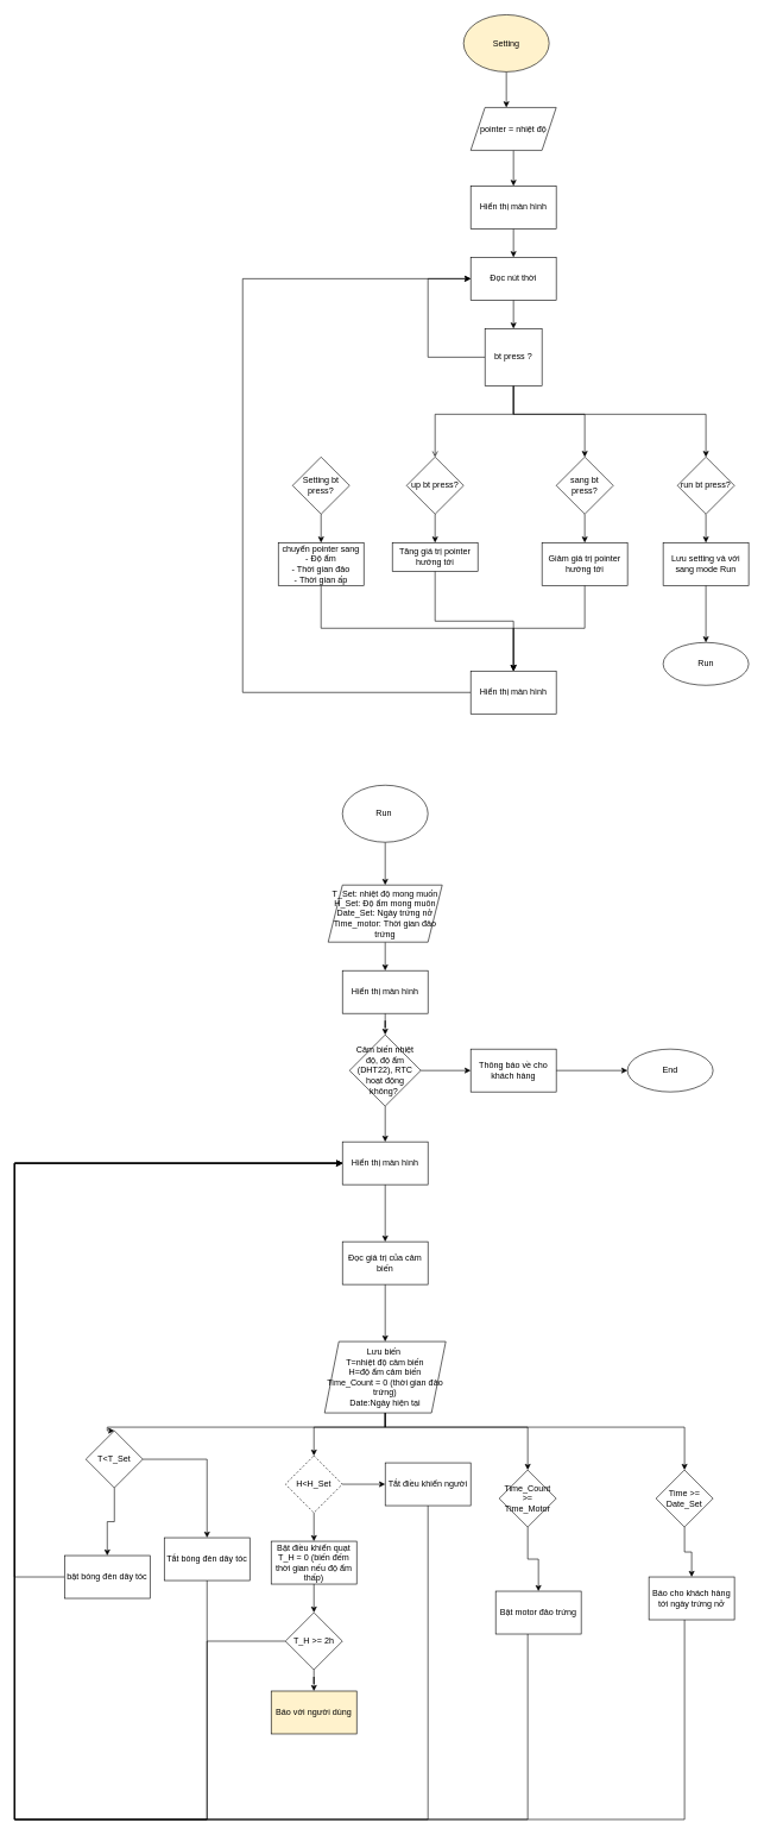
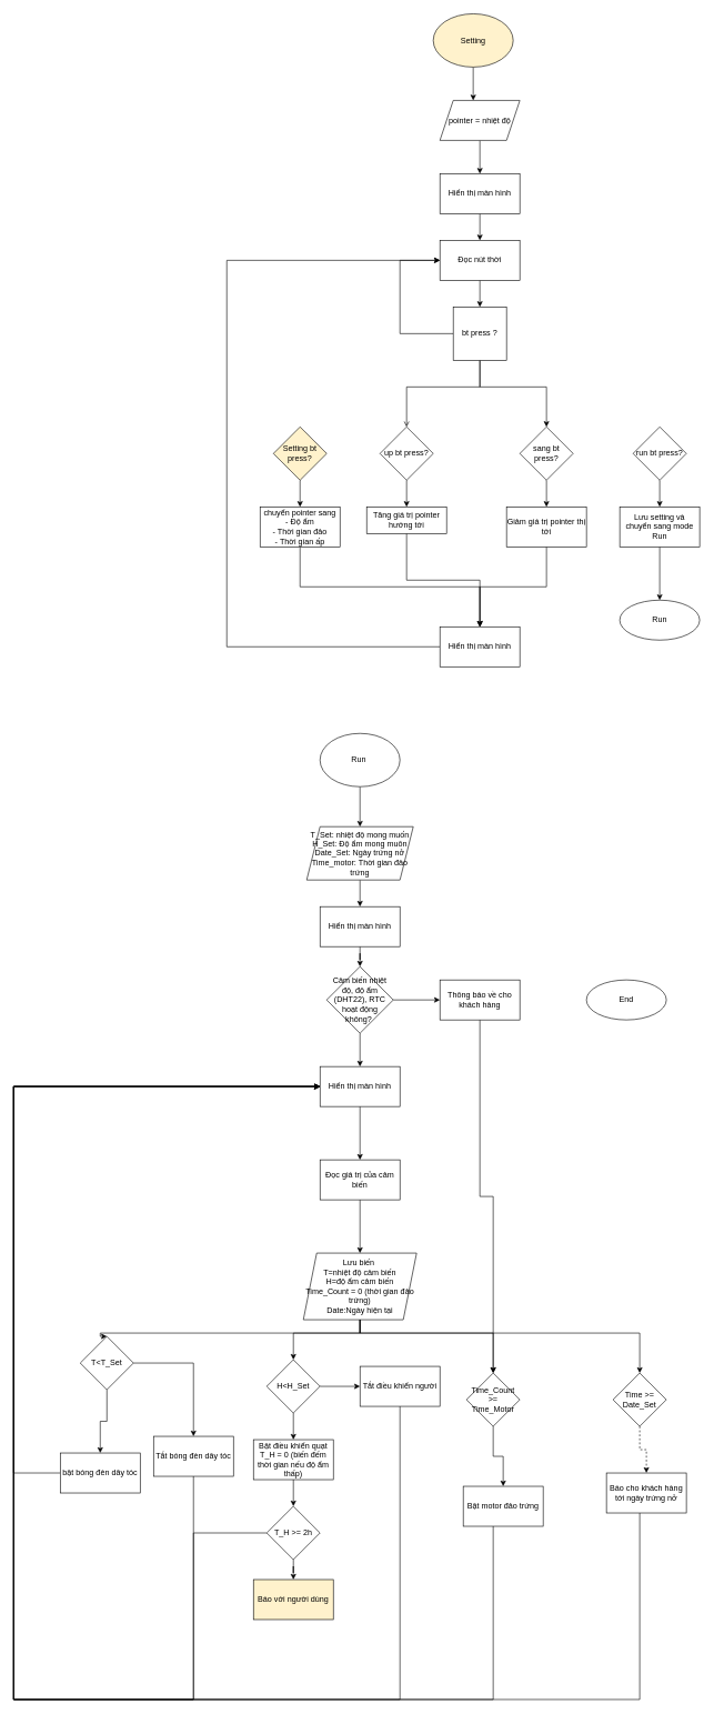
  <mxCell id="0" />
  <mxCell id="1" parent="0" />
  <mxCell id="2" value="" style="edgeStyle=orthogonalEdgeStyle;rounded=0;orthogonalLoop=1;jettySize=auto;html=1;fontSize=12;" edge="1" parent="1" source="3" target="25"><mxGeometry relative="1" as="geometry"><Array as="points"><mxPoint x="710" y="140" /><mxPoint x="710" y="140" /></Array></mxGeometry></mxCell>
  <mxCell id="3" value="Setting" style="ellipse;whiteSpace=wrap;html=1;fontSize=12;fillColor=#fff2cc;" vertex="1" parent="1"><mxGeometry x="650" y="20" width="120" height="80" as="geometry" /></mxCell>
  <mxCell id="4" value="" style="edgeStyle=orthogonalEdgeStyle;rounded=0;orthogonalLoop=1;jettySize=auto;html=1;fontSize=12;" edge="1" parent="1" source="5" target="12"><mxGeometry relative="1" as="geometry" /></mxCell>
  <mxCell id="5" value="Hiển thị màn hình" style="rounded=0;whiteSpace=wrap;html=1;fontSize=12;" vertex="1" parent="1"><mxGeometry x="660" y="260" width="120" height="60" as="geometry" /></mxCell>
  <mxCell id="6" style="edgeStyle=orthogonalEdgeStyle;rounded=0;orthogonalLoop=1;jettySize=auto;html=1;fontSize=12;entryX=0;entryY=0.5;entryDx=0;entryDy=0;" edge="1" parent="1" source="10" target="12"><mxGeometry relative="1" as="geometry"><Array as="points"><mxPoint x="600" y="500" /><mxPoint x="600" y="390" /></Array></mxGeometry></mxCell>
  <mxCell id="7" style="edgeStyle=orthogonalEdgeStyle;rounded=0;orthogonalLoop=1;jettySize=auto;html=1;entryX=0.5;entryY=0;entryDx=0;entryDy=0;fontSize=12;endArrow=open;" edge="1" parent="1" source="10" target="16"><mxGeometry relative="1" as="geometry"><Array as="points"><mxPoint x="720" y="580" /><mxPoint x="610" y="580" /></Array></mxGeometry></mxCell>
  <mxCell id="8" style="edgeStyle=orthogonalEdgeStyle;rounded=0;orthogonalLoop=1;jettySize=auto;html=1;entryX=0.5;entryY=0;entryDx=0;entryDy=0;fontSize=12;" edge="1" parent="1" source="10" target="18"><mxGeometry relative="1" as="geometry"><Array as="points"><mxPoint x="720" y="580" /><mxPoint x="820" y="580" /></Array></mxGeometry></mxCell>
- <mxCell id="9" style="edgeStyle=orthogonalEdgeStyle;rounded=0;orthogonalLoop=1;jettySize=auto;html=1;entryX=0.5;entryY=0;entryDx=0;entryDy=0;fontSize=12;" edge="1" parent="1" source="10" target="20"><mxGeometry relative="1" as="geometry"><Array as="points"><mxPoint x="720" y="580" /><mxPoint x="990" y="580" /></Array></mxGeometry></mxCell>
  <mxCell id="10" value="bt press ?" style="whiteSpace=wrap;html=1;fontSize=12;rounded=0;" vertex="1" parent="1"><mxGeometry x="680" y="460" width="80" height="80" as="geometry" /></mxCell>
  <mxCell id="11" value="" style="edgeStyle=orthogonalEdgeStyle;rounded=0;orthogonalLoop=1;jettySize=auto;html=1;fontSize=12;" edge="1" parent="1" source="12" target="10"><mxGeometry relative="1" as="geometry" /></mxCell>
  <mxCell id="12" value="Đọc nút thời" style="rounded=0;whiteSpace=wrap;html=1;fontSize=12;" vertex="1" parent="1"><mxGeometry x="660" y="360" width="120" height="60" as="geometry" /></mxCell>
  <mxCell id="13" value="" style="edgeStyle=orthogonalEdgeStyle;rounded=0;orthogonalLoop=1;jettySize=auto;html=1;fontSize=12;" edge="1" parent="1" source="14" target="23"><mxGeometry relative="1" as="geometry" /></mxCell>
- <mxCell id="14" value="Setting bt press?" style="rhombus;whiteSpace=wrap;html=1;fontSize=12;" vertex="1" parent="1"><mxGeometry x="410" y="640" width="80" height="80" as="geometry" /></mxCell>
+ <mxCell id="14" value="Setting bt press?" style="rhombus;whiteSpace=wrap;html=1;fontSize=12;fillColor=#fff2cc;" vertex="1" parent="1"><mxGeometry x="410" y="640" width="80" height="80" as="geometry" /></mxCell>
  <mxCell id="15" value="" style="edgeStyle=orthogonalEdgeStyle;rounded=0;orthogonalLoop=1;jettySize=auto;html=1;fontSize=12;" edge="1" parent="1" source="16" target="28"><mxGeometry relative="1" as="geometry" /></mxCell>
  <mxCell id="16" value="up bt press?" style="rhombus;whiteSpace=wrap;html=1;fontSize=12;" vertex="1" parent="1"><mxGeometry x="570" y="640" width="80" height="80" as="geometry" /></mxCell>
  <mxCell id="17" value="" style="edgeStyle=orthogonalEdgeStyle;rounded=0;orthogonalLoop=1;jettySize=auto;html=1;fontSize=12;" edge="1" parent="1" source="18" target="30"><mxGeometry relative="1" as="geometry" /></mxCell>
  <mxCell id="18" value="sang bt press?" style="rhombus;whiteSpace=wrap;html=1;fontSize=12;" vertex="1" parent="1"><mxGeometry x="780" y="640" width="80" height="80" as="geometry" /></mxCell>
  <mxCell id="19" value="" style="edgeStyle=orthogonalEdgeStyle;rounded=0;orthogonalLoop=1;jettySize=auto;html=1;fontSize=12;" edge="1" parent="1" source="20" target="32"><mxGeometry relative="1" as="geometry" /></mxCell>
  <mxCell id="20" value="run bt press?" style="rhombus;whiteSpace=wrap;html=1;fontSize=12;" vertex="1" parent="1"><mxGeometry x="950" y="640" width="80" height="80" as="geometry" /></mxCell>
  <mxCell id="21" style="edgeStyle=orthogonalEdgeStyle;rounded=0;orthogonalLoop=1;jettySize=auto;html=1;entryX=0;entryY=0.5;entryDx=0;entryDy=0;fontSize=12;exitX=0;exitY=0.5;exitDx=0;exitDy=0;" edge="1" parent="1" source="26" target="12"><mxGeometry relative="1" as="geometry"><Array as="points"><mxPoint x="340" y="970" /><mxPoint x="340" y="390" /></Array></mxGeometry></mxCell>
  <mxCell id="22" style="edgeStyle=orthogonalEdgeStyle;rounded=0;orthogonalLoop=1;jettySize=auto;html=1;entryX=0.5;entryY=0;entryDx=0;entryDy=0;fontSize=12;" edge="1" parent="1" source="23" target="26"><mxGeometry relative="1" as="geometry"><Array as="points"><mxPoint x="450" y="880" /><mxPoint x="720" y="880" /></Array></mxGeometry></mxCell>
  <mxCell id="23" value="chuyển pointer sang&lt;br&gt;- Độ ẩm&lt;br&gt;- Thời gian đảo&lt;br&gt;- Thời gian ấp" style="rounded=0;whiteSpace=wrap;html=1;fontSize=12;" vertex="1" parent="1"><mxGeometry x="390" y="760" width="120" height="60" as="geometry" /></mxCell>
  <mxCell id="24" value="" style="edgeStyle=orthogonalEdgeStyle;rounded=0;orthogonalLoop=1;jettySize=auto;html=1;fontSize=12;" edge="1" parent="1" source="25" target="5"><mxGeometry relative="1" as="geometry" /></mxCell>
  <mxCell id="25" value="pointer = nhiệt độ" style="shape=parallelogram;perimeter=parallelogramPerimeter;whiteSpace=wrap;html=1;fixedSize=1;fontSize=12;" vertex="1" parent="1"><mxGeometry x="660" y="150" width="120" height="60" as="geometry" /></mxCell>
  <mxCell id="26" value="Hiển thị màn hình" style="rounded=0;whiteSpace=wrap;html=1;fontSize=12;" vertex="1" parent="1"><mxGeometry x="660" y="940" width="120" height="60" as="geometry" /></mxCell>
  <mxCell id="27" style="edgeStyle=orthogonalEdgeStyle;rounded=0;orthogonalLoop=1;jettySize=auto;html=1;fontSize=12;" edge="1" parent="1" source="28" target="26"><mxGeometry relative="1" as="geometry" /></mxCell>
  <mxCell id="28" value="Tăng giá trị pointer hướng tới" style="rounded=0;whiteSpace=wrap;html=1;fontSize=12;" vertex="1" parent="1"><mxGeometry x="550" y="760" width="120" height="40" as="geometry" /></mxCell>
  <mxCell id="29" style="edgeStyle=orthogonalEdgeStyle;rounded=0;orthogonalLoop=1;jettySize=auto;html=1;fontSize=12;" edge="1" parent="1" source="30" target="26"><mxGeometry relative="1" as="geometry" /></mxCell>
- <mxCell id="30" value="Giảm giá trị pointer hướng tới" style="rounded=0;whiteSpace=wrap;html=1;fontSize=12;" vertex="1" parent="1"><mxGeometry x="760" y="760" width="120" height="60" as="geometry" /></mxCell>
+ <mxCell id="30" value="Giảm giá trị pointer thị tới" style="rounded=0;whiteSpace=wrap;html=1;fontSize=12;" vertex="1" parent="1"><mxGeometry x="760" y="760" width="120" height="60" as="geometry" /></mxCell>
  <mxCell id="31" value="" style="edgeStyle=orthogonalEdgeStyle;rounded=0;orthogonalLoop=1;jettySize=auto;html=1;fontSize=12;" edge="1" parent="1" source="32" target="33"><mxGeometry relative="1" as="geometry" /></mxCell>
- <mxCell id="32" value="Lưu setting và với sang mode Run" style="rounded=0;whiteSpace=wrap;html=1;fontSize=12;" vertex="1" parent="1"><mxGeometry x="930" y="760" width="120" height="60" as="geometry" /></mxCell>
+ <mxCell id="32" value="Lưu setting và chuyển sang mode Run" style="rounded=0;whiteSpace=wrap;html=1;fontSize=12;" vertex="1" parent="1"><mxGeometry x="930" y="760" width="120" height="60" as="geometry" /></mxCell>
  <mxCell id="33" value="Run" style="ellipse;whiteSpace=wrap;html=1;rounded=0;" vertex="1" parent="1"><mxGeometry x="930" y="900" width="120" height="60" as="geometry" /></mxCell>
  <mxCell id="34" value="" style="edgeStyle=orthogonalEdgeStyle;rounded=0;orthogonalLoop=1;jettySize=auto;html=1;fontSize=12;" edge="1" parent="1" source="35" target="52"><mxGeometry relative="1" as="geometry" /></mxCell>
  <mxCell id="35" value="Run&amp;nbsp;" style="ellipse;whiteSpace=wrap;html=1;fontSize=12;" vertex="1" parent="1"><mxGeometry x="480" y="1100" width="120" height="80" as="geometry" /></mxCell>
  <mxCell id="36" value="" style="edgeStyle=orthogonalEdgeStyle;rounded=0;orthogonalLoop=1;jettySize=auto;html=1;fontSize=12;" edge="1" parent="1" source="37" target="40"><mxGeometry relative="1" as="geometry" /></mxCell>
  <mxCell id="37" value="Hiển thị màn hình" style="whiteSpace=wrap;html=1;" vertex="1" parent="1"><mxGeometry x="480" y="1360" width="120" height="60" as="geometry" /></mxCell>
  <mxCell id="38" value="" style="edgeStyle=orthogonalEdgeStyle;rounded=0;orthogonalLoop=1;jettySize=auto;html=1;fontSize=12;" edge="1" parent="1" source="40" target="54"><mxGeometry relative="1" as="geometry" /></mxCell>
  <mxCell id="39" value="" style="edgeStyle=orthogonalEdgeStyle;rounded=0;orthogonalLoop=1;jettySize=auto;html=1;fontSize=12;" edge="1" parent="1" source="40" target="71"><mxGeometry relative="1" as="geometry" /></mxCell>
  <mxCell id="40" value="Cảm biến nhiệt độ, độ ẩm (DHT22), RTC hoạt động không?&amp;nbsp;" style="rhombus;whiteSpace=wrap;html=1;fontSize=12;" vertex="1" parent="1"><mxGeometry x="490" y="1450" width="100" height="100" as="geometry" /></mxCell>
  <mxCell id="41" style="edgeStyle=orthogonalEdgeStyle;rounded=0;orthogonalLoop=1;jettySize=auto;html=1;entryX=0.5;entryY=0;entryDx=0;entryDy=0;fontSize=12;" edge="1" parent="1" source="45" target="48"><mxGeometry relative="1" as="geometry"><Array as="points"><mxPoint x="540" y="2000" /><mxPoint x="150" y="2000" /></Array></mxGeometry></mxCell>
  <mxCell id="42" style="edgeStyle=orthogonalEdgeStyle;rounded=0;orthogonalLoop=1;jettySize=auto;html=1;entryX=0.5;entryY=0;entryDx=0;entryDy=0;fontSize=12;" edge="1" parent="1" source="45" target="50"><mxGeometry relative="1" as="geometry"><Array as="points"><mxPoint x="540" y="2000" /><mxPoint x="740" y="2000" /></Array></mxGeometry></mxCell>
  <mxCell id="43" style="edgeStyle=orthogonalEdgeStyle;rounded=0;orthogonalLoop=1;jettySize=auto;html=1;fontSize=12;" edge="1" parent="1" source="45" target="57"><mxGeometry relative="1" as="geometry"><Array as="points"><mxPoint x="540" y="2000" /><mxPoint x="960" y="2000" /></Array></mxGeometry></mxCell>
  <mxCell id="44" style="edgeStyle=orthogonalEdgeStyle;rounded=0;orthogonalLoop=1;jettySize=auto;html=1;entryX=0.5;entryY=0;entryDx=0;entryDy=0;fontSize=12;" edge="1" parent="1" source="45" target="64"><mxGeometry relative="1" as="geometry"><Array as="points"><mxPoint x="540" y="2000" /><mxPoint x="440" y="2000" /></Array></mxGeometry></mxCell>
  <mxCell id="45" value="Lưu biến&amp;nbsp;&lt;br&gt;T=nhiệt độ cảm biến&lt;br&gt;H=độ ẩm cảm biến&lt;br&gt;Time_Count = 0 (thời gian đảo trứng)&lt;br&gt;Date:Ngày hiện tại" style="shape=parallelogram;perimeter=parallelogramPerimeter;whiteSpace=wrap;html=1;fixedSize=1;fontSize=12;" vertex="1" parent="1"><mxGeometry x="455" y="1880" width="170" height="100" as="geometry" /></mxCell>
  <mxCell id="46" value="" style="edgeStyle=orthogonalEdgeStyle;rounded=0;orthogonalLoop=1;jettySize=auto;html=1;fontSize=12;" edge="1" parent="1" source="48" target="59"><mxGeometry relative="1" as="geometry" /></mxCell>
  <mxCell id="47" value="" style="edgeStyle=orthogonalEdgeStyle;rounded=0;orthogonalLoop=1;jettySize=auto;html=1;fontSize=12;" edge="1" parent="1" source="48" target="61"><mxGeometry relative="1" as="geometry" /></mxCell>
  <mxCell id="48" value="T&amp;lt;T_Set" style="rhombus;whiteSpace=wrap;html=1;fontSize=12;" vertex="1" parent="1"><mxGeometry x="120" y="2005" width="80" height="80" as="geometry" /></mxCell>
  <mxCell id="49" value="" style="edgeStyle=orthogonalEdgeStyle;rounded=0;orthogonalLoop=1;jettySize=auto;html=1;fontSize=12;" edge="1" parent="1" source="50" target="67"><mxGeometry relative="1" as="geometry" /></mxCell>
  <mxCell id="50" value="Time_Count &amp;gt;= Time_Motor" style="rhombus;whiteSpace=wrap;html=1;fontSize=12;" vertex="1" parent="1"><mxGeometry x="700" y="2060" width="80" height="80" as="geometry" /></mxCell>
  <mxCell id="51" value="" style="edgeStyle=orthogonalEdgeStyle;rounded=0;orthogonalLoop=1;jettySize=auto;html=1;fontSize=12;" edge="1" parent="1" source="52" target="37"><mxGeometry relative="1" as="geometry" /></mxCell>
  <mxCell id="52" value="T_Set: nhiệt độ mong muốn&lt;br&gt;H_Set: Độ ẩm mong muôn&lt;br&gt;Date_Set: Ngày trứng nở&lt;br&gt;Time_motor: Thời gian đảo trứng" style="shape=parallelogram;perimeter=parallelogramPerimeter;whiteSpace=wrap;html=1;fixedSize=1;fontSize=12;" vertex="1" parent="1"><mxGeometry x="460" y="1240" width="160" height="80" as="geometry" /></mxCell>
- <mxCell id="53" value="" style="edgeStyle=orthogonalEdgeStyle;rounded=0;orthogonalLoop=1;jettySize=auto;html=1;fontSize=12;" edge="1" parent="1" source="54" target="55"><mxGeometry relative="1" as="geometry" /></mxCell>
+ <mxCell id="53" value="" style="edgeStyle=orthogonalEdgeStyle;rounded=0;orthogonalLoop=1;jettySize=auto;html=1;fontSize=12;" edge="1" parent="1" source="54" target="50"><mxGeometry relative="1" as="geometry" /></mxCell>
  <mxCell id="54" value="Thông báo về cho khách hàng" style="whiteSpace=wrap;html=1;" vertex="1" parent="1"><mxGeometry x="660" y="1470" width="120" height="60" as="geometry" /></mxCell>
  <mxCell id="55" value="End" style="ellipse;whiteSpace=wrap;html=1;" vertex="1" parent="1"><mxGeometry x="880" y="1470" width="120" height="60" as="geometry" /></mxCell>
- <mxCell id="56" value="" style="edgeStyle=orthogonalEdgeStyle;rounded=0;orthogonalLoop=1;jettySize=auto;html=1;fontSize=12;" edge="1" parent="1" source="57" target="69"><mxGeometry relative="1" as="geometry" /></mxCell>
+ <mxCell id="56" value="" style="edgeStyle=orthogonalEdgeStyle;rounded=0;orthogonalLoop=1;jettySize=auto;html=1;fontSize=12;dashed=1;" edge="1" parent="1" source="57" target="69"><mxGeometry relative="1" as="geometry" /></mxCell>
  <mxCell id="57" value="Time &amp;gt;= Date_Set" style="rhombus;whiteSpace=wrap;html=1;fontSize=12;" vertex="1" parent="1"><mxGeometry x="920" y="2060" width="80" height="80" as="geometry" /></mxCell>
  <mxCell id="58" style="edgeStyle=orthogonalEdgeStyle;rounded=0;orthogonalLoop=1;jettySize=auto;html=1;entryX=0;entryY=0.5;entryDx=0;entryDy=0;fontSize=12;" edge="1" parent="1" source="59" target="71"><mxGeometry relative="1" as="geometry"><Array as="points"><mxPoint x="20" y="2210" /><mxPoint x="20" y="1630" /></Array></mxGeometry></mxCell>
  <mxCell id="59" value="bật bóng đèn dây tóc" style="whiteSpace=wrap;html=1;" vertex="1" parent="1"><mxGeometry x="90" y="2180" width="120" height="60" as="geometry" /></mxCell>
  <mxCell id="60" style="edgeStyle=orthogonalEdgeStyle;rounded=0;orthogonalLoop=1;jettySize=auto;html=1;entryX=0;entryY=0.5;entryDx=0;entryDy=0;fontSize=12;" edge="1" parent="1" source="61" target="71"><mxGeometry relative="1" as="geometry"><Array as="points"><mxPoint x="290" y="2550" /><mxPoint x="20" y="2550" /><mxPoint x="20" y="1630" /></Array></mxGeometry></mxCell>
  <mxCell id="61" value="Tắt bóng đèn dây tóc" style="whiteSpace=wrap;html=1;" vertex="1" parent="1"><mxGeometry x="230" y="2155" width="120" height="60" as="geometry" /></mxCell>
  <mxCell id="62" value="" style="edgeStyle=orthogonalEdgeStyle;rounded=0;orthogonalLoop=1;jettySize=auto;html=1;fontSize=12;" edge="1" parent="1" source="64" target="78"><mxGeometry relative="1" as="geometry" /></mxCell>
  <mxCell id="63" value="" style="edgeStyle=orthogonalEdgeStyle;rounded=0;orthogonalLoop=1;jettySize=auto;html=1;fontSize=12;" edge="1" parent="1" source="64" target="80"><mxGeometry relative="1" as="geometry" /></mxCell>
- <mxCell id="64" value="H&amp;lt;H_Set" style="rhombus;whiteSpace=wrap;html=1;fontSize=12;dashed=1;" vertex="1" parent="1"><mxGeometry x="400" y="2040" width="80" height="80" as="geometry" /></mxCell>
+ <mxCell id="64" value="H&amp;lt;H_Set" style="rhombus;whiteSpace=wrap;html=1;fontSize=12;" vertex="1" parent="1"><mxGeometry x="400" y="2040" width="80" height="80" as="geometry" /></mxCell>
  <mxCell id="65" value="Báo với người dùng" style="whiteSpace=wrap;html=1;fillColor=#fff2cc;" vertex="1" parent="1"><mxGeometry x="380" y="2370" width="120" height="60" as="geometry" /></mxCell>
  <mxCell id="66" style="edgeStyle=orthogonalEdgeStyle;rounded=0;orthogonalLoop=1;jettySize=auto;html=1;entryX=0;entryY=0.5;entryDx=0;entryDy=0;fontSize=12;" edge="1" parent="1" source="67" target="71"><mxGeometry relative="1" as="geometry"><Array as="points"><mxPoint x="740" y="2550" /><mxPoint x="20" y="2550" /><mxPoint x="20" y="1630" /></Array></mxGeometry></mxCell>
  <mxCell id="67" value="Bật motor đảo trứng" style="whiteSpace=wrap;html=1;" vertex="1" parent="1"><mxGeometry x="695" y="2230" width="120" height="60" as="geometry" /></mxCell>
  <mxCell id="68" style="edgeStyle=orthogonalEdgeStyle;rounded=0;orthogonalLoop=1;jettySize=auto;html=1;entryX=0;entryY=0.5;entryDx=0;entryDy=0;fontSize=12;" edge="1" parent="1" source="69" target="71"><mxGeometry relative="1" as="geometry"><Array as="points"><mxPoint x="960" y="2550" /><mxPoint x="20" y="2550" /><mxPoint x="20" y="1630" /></Array></mxGeometry></mxCell>
  <mxCell id="69" value="Báo cho khách hàng tới ngày trứng nở" style="whiteSpace=wrap;html=1;" vertex="1" parent="1"><mxGeometry x="910" y="2210" width="120" height="60" as="geometry" /></mxCell>
  <mxCell id="70" value="" style="edgeStyle=orthogonalEdgeStyle;rounded=0;orthogonalLoop=1;jettySize=auto;html=1;fontSize=12;" edge="1" parent="1" source="71" target="73"><mxGeometry relative="1" as="geometry" /></mxCell>
  <mxCell id="71" value="Hiển thị màn hình" style="whiteSpace=wrap;html=1;" vertex="1" parent="1"><mxGeometry x="480" y="1600" width="120" height="60" as="geometry" /></mxCell>
  <mxCell id="72" value="" style="edgeStyle=orthogonalEdgeStyle;rounded=0;orthogonalLoop=1;jettySize=auto;html=1;fontSize=12;" edge="1" parent="1" source="73" target="45"><mxGeometry relative="1" as="geometry" /></mxCell>
  <mxCell id="73" value="Đọc giá trị của cảm biến" style="whiteSpace=wrap;html=1;" vertex="1" parent="1"><mxGeometry x="480" y="1740" width="120" height="60" as="geometry" /></mxCell>
  <mxCell id="74" value="" style="edgeStyle=orthogonalEdgeStyle;rounded=0;orthogonalLoop=1;jettySize=auto;html=1;fontSize=12;" edge="1" parent="1" source="76" target="65"><mxGeometry relative="1" as="geometry" /></mxCell>
  <mxCell id="75" style="edgeStyle=orthogonalEdgeStyle;rounded=0;orthogonalLoop=1;jettySize=auto;html=1;entryX=0;entryY=0.5;entryDx=0;entryDy=0;fontSize=12;" edge="1" parent="1" source="76" target="71"><mxGeometry relative="1" as="geometry"><Array as="points"><mxPoint x="290" y="2300" /><mxPoint x="290" y="2550" /><mxPoint x="20" y="2550" /><mxPoint x="20" y="1630" /></Array></mxGeometry></mxCell>
  <mxCell id="76" value="T_H &amp;gt;= 2h" style="rhombus;whiteSpace=wrap;html=1;fontSize=12;" vertex="1" parent="1"><mxGeometry x="400" y="2260" width="80" height="80" as="geometry" /></mxCell>
  <mxCell id="77" value="" style="edgeStyle=orthogonalEdgeStyle;rounded=0;orthogonalLoop=1;jettySize=auto;html=1;fontSize=12;" edge="1" parent="1" source="78" target="76"><mxGeometry relative="1" as="geometry" /></mxCell>
  <mxCell id="78" value="Bật điều khiển quạt&lt;br&gt;T_H = 0 (biến đếm thời gian nếu độ ẩm thấp)" style="whiteSpace=wrap;html=1;" vertex="1" parent="1"><mxGeometry x="380" y="2160" width="120" height="60" as="geometry" /></mxCell>
  <mxCell id="79" style="edgeStyle=orthogonalEdgeStyle;rounded=0;orthogonalLoop=1;jettySize=auto;html=1;entryX=0;entryY=0.5;entryDx=0;entryDy=0;fontSize=12;" edge="1" parent="1" source="80" target="71"><mxGeometry relative="1" as="geometry"><Array as="points"><mxPoint x="600" y="2550" /><mxPoint x="20" y="2550" /><mxPoint x="20" y="1630" /></Array></mxGeometry></mxCell>
  <mxCell id="80" value="Tắt điều khiển người" style="whiteSpace=wrap;html=1;" vertex="1" parent="1"><mxGeometry x="540" y="2050" width="120" height="60" as="geometry" /></mxCell>
